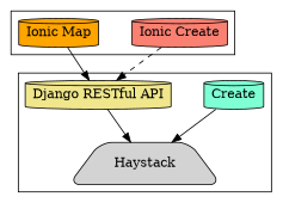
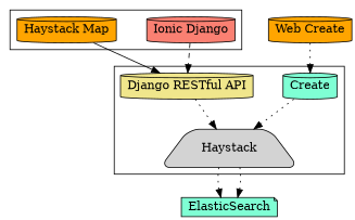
  digraph {
    fixedsize=true
    nodesep=0.5
    node [concentrate=true fillcolor=orange shape=cylinder style="rounded,filled"]
    edge [style=solid]
-   "Ionic Create" [fillcolor=salmon height=0 width=0]
-   "Ionic Map" [height=0 width=0]
+   "Ionic Create" [fillcolor=salmon height=0 width=0 label="Ionic Django"]
+   "Ionic Map" [height=0 width=0 label="Haystack Map"]
    n3 [fillcolor=aquamarine height=0 label=Create width=0]
    Haystack [fillcolor=lightgrey height=0 shape=trapezium width=0]
    "Django RESTful API" [fillcolor=khaki height=0 width=0]
+   ElasticSearch [fillcolor=aquamarine height=0 shape=note width=0]
+   "Web Create" [height=0 width=0]
    subgraph cluster_1 {
      "Ionic Create"
      "Ionic Map"
    }
    subgraph cluster_2 {
      n3
      Haystack
      "Django RESTful API"
    }
    "Ionic Create" -> "Django RESTful API" [style=dashed]
    "Ionic Map" -> "Django RESTful API"
-   n3 -> Haystack
-   "Django RESTful API" -> Haystack
+   n3 -> Haystack [style=dotted]
+   Haystack -> ElasticSearch [style=dotted]
+   Haystack -> ElasticSearch [style=dotted]
+   "Django RESTful API" -> Haystack [style=dotted]
+   "Web Create" -> n3 [style=dotted]
  }
